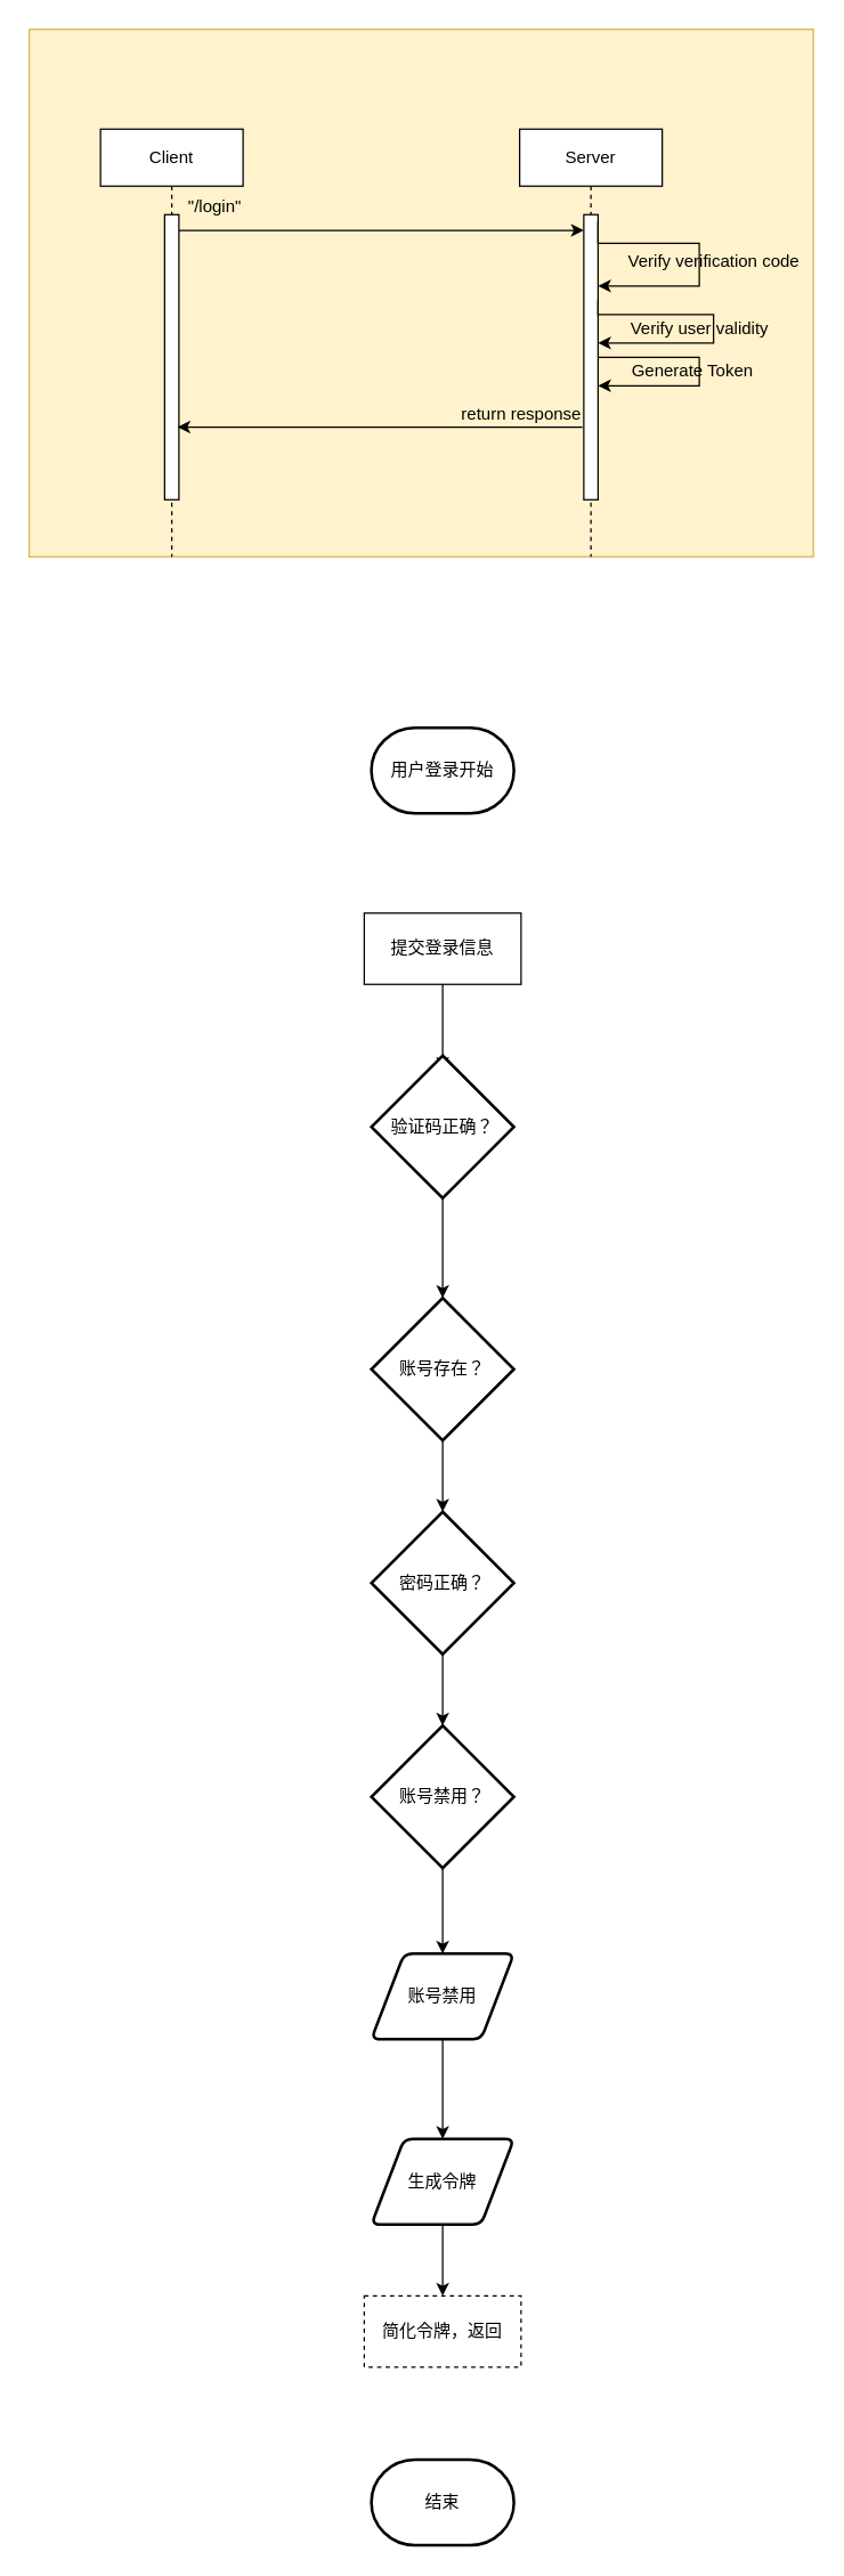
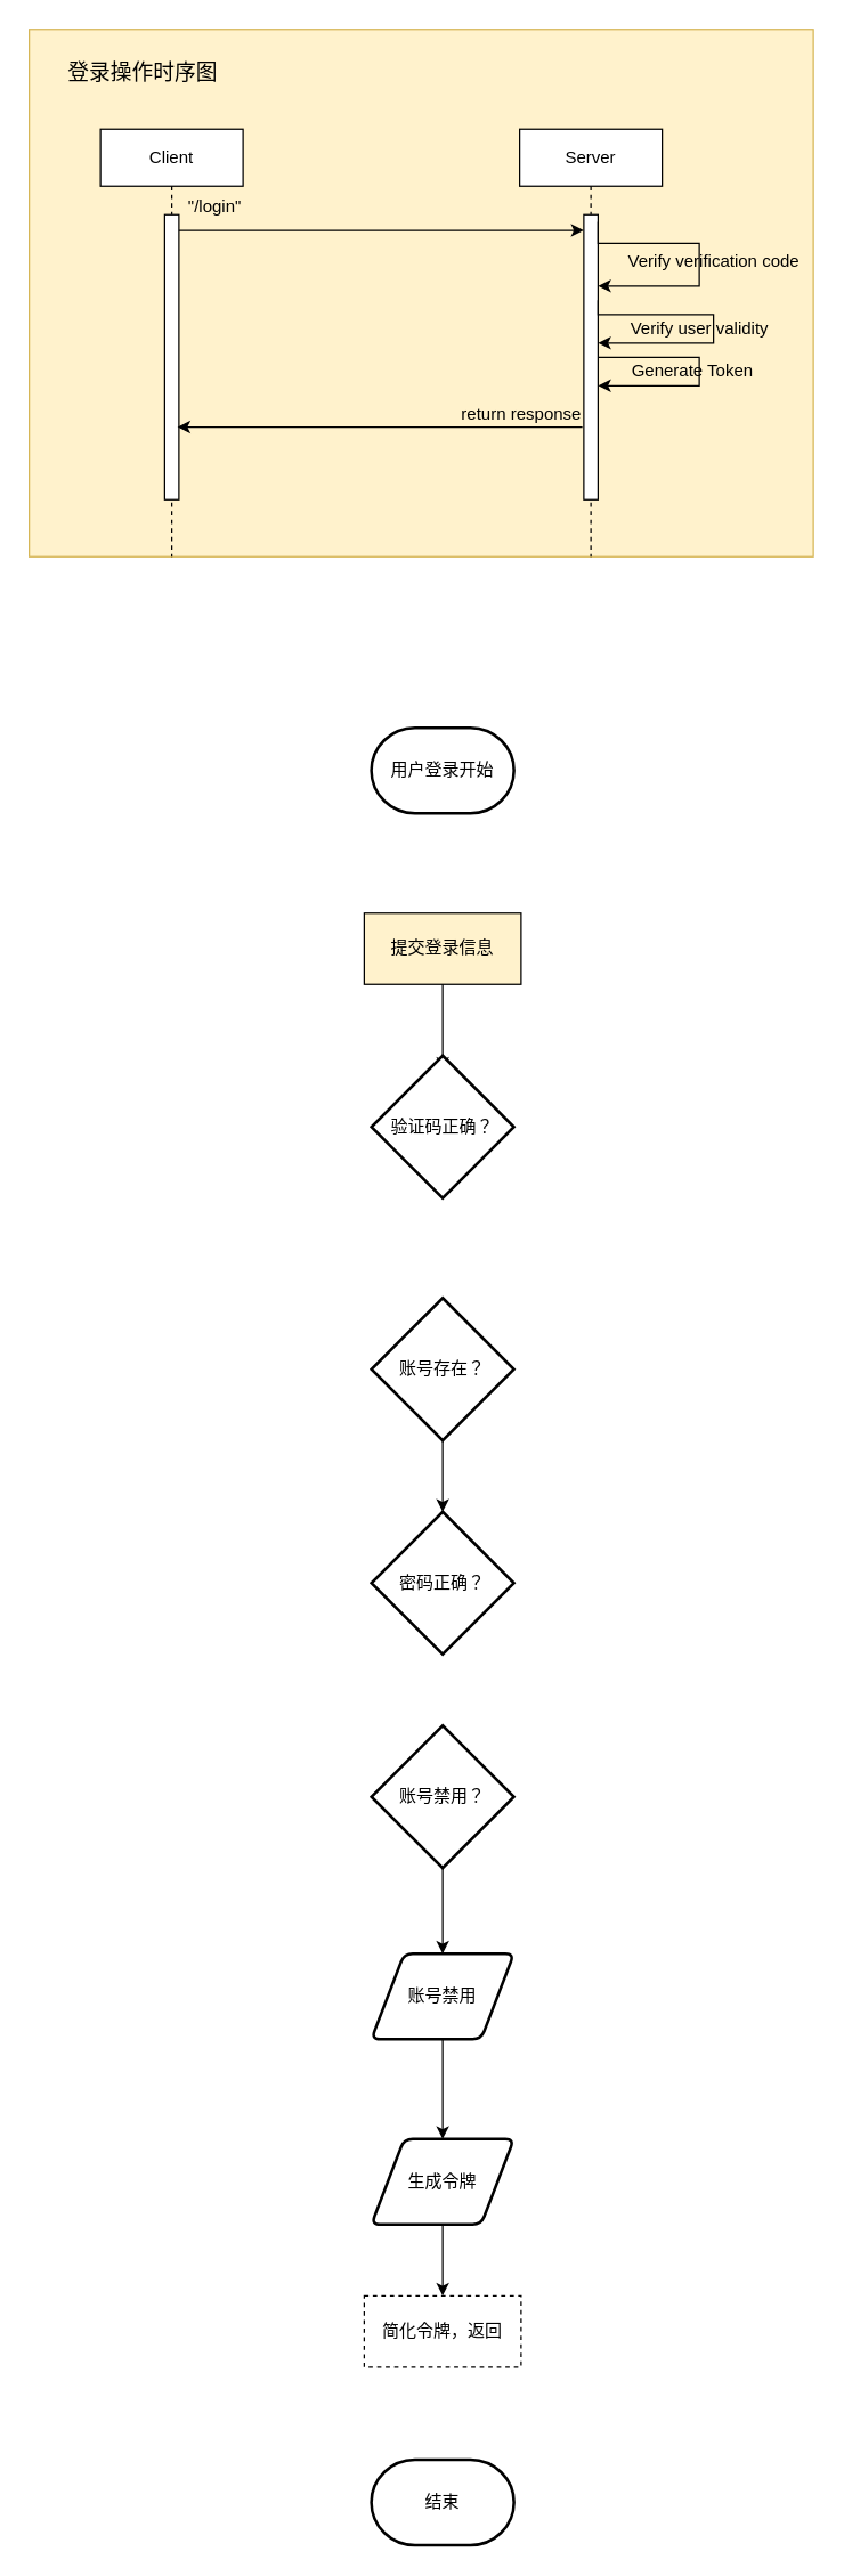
  <mxCell id="0" />
  <mxCell id="1" parent="0" />
  <mxCell id="2" value="" style="rounded=0;whiteSpace=wrap;html=1;fillColor=#fff2cc;strokeColor=#d6b656;" vertex="1" parent="1"><mxGeometry x="20" y="20" width="550" height="370" as="geometry" /></mxCell>
  <mxCell id="3" value="Client" style="shape=umlLifeline;perimeter=lifelinePerimeter;whiteSpace=wrap;html=1;container=1;dropTarget=0;collapsible=0;recursiveResize=0;outlineConnect=0;portConstraint=eastwest;newEdgeStyle={&quot;curved&quot;:0,&quot;rounded&quot;:0};" vertex="1" parent="1"><mxGeometry x="70" y="90" width="100" height="300" as="geometry" /></mxCell>
  <mxCell id="4" value="" style="html=1;points=[[0,0,0,0,5],[0,1,0,0,-5],[1,0,0,0,5],[1,1,0,0,-5]];perimeter=orthogonalPerimeter;outlineConnect=0;targetShapes=umlLifeline;portConstraint=eastwest;newEdgeStyle={&quot;curved&quot;:0,&quot;rounded&quot;:0};" vertex="1" parent="3"><mxGeometry x="45" y="60" width="10" height="200" as="geometry" /></mxCell>
  <mxCell id="5" style="edgeStyle=orthogonalEdgeStyle;rounded=0;orthogonalLoop=1;jettySize=auto;html=1;curved=0;exitX=1;exitY=0;exitDx=0;exitDy=5;exitPerimeter=0;entryX=0;entryY=0;entryDx=0;entryDy=5;entryPerimeter=0;" edge="1" parent="1"><mxGeometry relative="1" as="geometry"><mxPoint x="125" y="161" as="sourcePoint" /><mxPoint x="409" y="161" as="targetPoint" /></mxGeometry></mxCell>
  <mxCell id="6" value="Server" style="shape=umlLifeline;perimeter=lifelinePerimeter;whiteSpace=wrap;html=1;container=1;dropTarget=0;collapsible=0;recursiveResize=0;outlineConnect=0;portConstraint=eastwest;newEdgeStyle={&quot;curved&quot;:0,&quot;rounded&quot;:0};" vertex="1" parent="1"><mxGeometry x="364" y="90" width="100" height="300" as="geometry" /></mxCell>
  <mxCell id="7" value="" style="html=1;points=[[0,0,0,0,5],[0,1,0,0,-5],[1,0,0,0,5],[1,1,0,0,-5]];perimeter=orthogonalPerimeter;outlineConnect=0;targetShapes=umlLifeline;portConstraint=eastwest;newEdgeStyle={&quot;curved&quot;:0,&quot;rounded&quot;:0};" vertex="1" parent="6"><mxGeometry x="45" y="60" width="10" height="200" as="geometry" /></mxCell>
  <mxCell id="8" style="edgeStyle=orthogonalEdgeStyle;rounded=0;orthogonalLoop=1;jettySize=auto;html=1;curved=0;exitX=1;exitY=0;exitDx=0;exitDy=5;exitPerimeter=0;" edge="1" parent="6" source="7" target="7"><mxGeometry relative="1" as="geometry"><Array as="points"><mxPoint x="55" y="80" /><mxPoint x="126" y="80" /><mxPoint x="126" y="110" /></Array></mxGeometry></mxCell>
  <mxCell id="9" value="&quot;/login&quot;" style="text;html=1;align=center;verticalAlign=middle;resizable=0;points=[];autosize=1;strokeColor=none;fillColor=none;" vertex="1" parent="1"><mxGeometry x="120" y="130" width="60" height="30" as="geometry" /></mxCell>
  <mxCell id="10" value="Verify verification code" style="text;html=1;align=center;verticalAlign=middle;resizable=0;points=[];autosize=1;strokeColor=none;fillColor=none;" vertex="1" parent="1"><mxGeometry x="430" y="168" width="140" height="30" as="geometry" /></mxCell>
  <mxCell id="11" style="edgeStyle=orthogonalEdgeStyle;rounded=0;orthogonalLoop=1;jettySize=auto;html=1;curved=0;" edge="1" parent="1" target="7"><mxGeometry relative="1" as="geometry"><mxPoint x="419" y="210" as="sourcePoint" /><mxPoint x="419" y="230" as="targetPoint" /><Array as="points"><mxPoint x="419" y="220" /><mxPoint x="500" y="220" /><mxPoint x="500" y="240" /></Array></mxGeometry></mxCell>
  <mxCell id="12" value="Verify user validity" style="text;html=1;align=center;verticalAlign=middle;resizable=0;points=[];autosize=1;strokeColor=none;fillColor=none;" vertex="1" parent="1"><mxGeometry x="430" y="215" width="120" height="30" as="geometry" /></mxCell>
  <mxCell id="13" style="edgeStyle=orthogonalEdgeStyle;rounded=0;orthogonalLoop=1;jettySize=auto;html=1;curved=0;elbow=vertical;" edge="1" parent="1" target="7"><mxGeometry relative="1" as="geometry"><mxPoint x="419" y="250" as="sourcePoint" /><mxPoint x="419" y="290" as="targetPoint" /><Array as="points"><mxPoint x="490" y="250" /><mxPoint x="490" y="270" /></Array></mxGeometry></mxCell>
  <mxCell id="14" value="Generate Token" style="text;html=1;align=center;verticalAlign=middle;resizable=0;points=[];autosize=1;strokeColor=none;fillColor=none;" vertex="1" parent="1"><mxGeometry x="430" y="245" width="110" height="30" as="geometry" /></mxCell>
  <mxCell id="15" style="edgeStyle=orthogonalEdgeStyle;rounded=0;orthogonalLoop=1;jettySize=auto;html=1;curved=0;exitX=0;exitY=1;exitDx=0;exitDy=-5;exitPerimeter=0;entryX=1;entryY=1;entryDx=0;entryDy=-5;entryPerimeter=0;" edge="1" parent="1"><mxGeometry relative="1" as="geometry"><mxPoint x="408" y="299" as="sourcePoint" /><mxPoint x="124" y="299" as="targetPoint" /></mxGeometry></mxCell>
  <mxCell id="16" value="return response" style="text;html=1;align=center;verticalAlign=middle;resizable=0;points=[];autosize=1;strokeColor=none;fillColor=none;" vertex="1" parent="1"><mxGeometry x="310" y="275" width="110" height="30" as="geometry" /></mxCell>
+ <mxCell id="17" value="登录操作时序图" style="text;html=1;align=center;verticalAlign=middle;whiteSpace=wrap;rounded=0;fontSize=15;" vertex="1" parent="1"><mxGeometry x="30" y="35" width="140" height="30" as="geometry" /></mxCell>
  <mxCell id="18" value="用户登录开始" style="strokeWidth=2;html=1;shape=mxgraph.flowchart.terminator;whiteSpace=wrap;" vertex="1" parent="1"><mxGeometry x="260" y="510" width="100" height="60" as="geometry" /></mxCell>
- <mxCell id="19" value="提交登录信息" style="html=1;whiteSpace=wrap;" vertex="1" parent="1"><mxGeometry x="255" y="640" width="110" height="50" as="geometry" /></mxCell>
+ <mxCell id="19" value="提交登录信息" style="html=1;whiteSpace=wrap;fillColor=#fff2cc;" vertex="1" parent="1"><mxGeometry x="255" y="640" width="110" height="50" as="geometry" /></mxCell>
  <mxCell id="20" style="edgeStyle=orthogonalEdgeStyle;rounded=0;orthogonalLoop=1;jettySize=auto;html=1;exitX=0.5;exitY=1;exitDx=0;exitDy=0;entryX=0.5;entryY=0;entryDx=0;entryDy=0;entryPerimeter=0;" edge="1" parent="1" source="19"><mxGeometry relative="1" as="geometry"><mxPoint x="310" y="750" as="targetPoint" /></mxGeometry></mxCell>
  <mxCell id="21" value="账号存在？" style="strokeWidth=2;html=1;shape=mxgraph.flowchart.decision;whiteSpace=wrap;" vertex="1" parent="1"><mxGeometry x="260" y="910" width="100" height="100" as="geometry" /></mxCell>
  <mxCell id="22" value="密码正确？" style="strokeWidth=2;html=1;shape=mxgraph.flowchart.decision;whiteSpace=wrap;" vertex="1" parent="1"><mxGeometry x="260" y="1060" width="100" height="100" as="geometry" /></mxCell>
  <mxCell id="23" style="edgeStyle=orthogonalEdgeStyle;rounded=0;orthogonalLoop=1;jettySize=auto;html=1;exitX=0.5;exitY=1;exitDx=0;exitDy=0;exitPerimeter=0;entryX=0.5;entryY=0;entryDx=0;entryDy=0;" edge="1" parent="1" source="24" target="30"><mxGeometry relative="1" as="geometry" /></mxCell>
  <mxCell id="24" value="账号禁用？" style="strokeWidth=2;html=1;shape=mxgraph.flowchart.decision;whiteSpace=wrap;" vertex="1" parent="1"><mxGeometry x="260" y="1210" width="100" height="100" as="geometry" /></mxCell>
  <mxCell id="25" style="edgeStyle=orthogonalEdgeStyle;rounded=0;orthogonalLoop=1;jettySize=auto;html=1;exitX=0.5;exitY=1;exitDx=0;exitDy=0;exitPerimeter=0;entryX=0.5;entryY=0;entryDx=0;entryDy=0;entryPerimeter=0;" edge="1" parent="1" source="21" target="22"><mxGeometry relative="1" as="geometry" /></mxCell>
- <mxCell id="26" style="edgeStyle=orthogonalEdgeStyle;rounded=0;orthogonalLoop=1;jettySize=auto;html=1;exitX=0.5;exitY=1;exitDx=0;exitDy=0;exitPerimeter=0;entryX=0.5;entryY=0;entryDx=0;entryDy=0;entryPerimeter=0;" edge="1" parent="1" source="22" target="24"><mxGeometry relative="1" as="geometry" /></mxCell>
  <mxCell id="27" value="验证码正确？" style="strokeWidth=2;html=1;shape=mxgraph.flowchart.decision;whiteSpace=wrap;" vertex="1" parent="1"><mxGeometry x="260" y="740" width="100" height="100" as="geometry" /></mxCell>
- <mxCell id="28" style="edgeStyle=orthogonalEdgeStyle;rounded=0;orthogonalLoop=1;jettySize=auto;html=1;exitX=0.5;exitY=1;exitDx=0;exitDy=0;exitPerimeter=0;entryX=0.5;entryY=0;entryDx=0;entryDy=0;entryPerimeter=0;" edge="1" parent="1" source="27" target="21"><mxGeometry relative="1" as="geometry" /></mxCell>
  <mxCell id="29" style="edgeStyle=orthogonalEdgeStyle;rounded=0;orthogonalLoop=1;jettySize=auto;html=1;exitX=0.5;exitY=1;exitDx=0;exitDy=0;entryX=0.5;entryY=0;entryDx=0;entryDy=0;" edge="1" parent="1" source="30" target="32"><mxGeometry relative="1" as="geometry" /></mxCell>
  <mxCell id="30" value="账号禁用" style="shape=parallelogram;html=1;strokeWidth=2;perimeter=parallelogramPerimeter;whiteSpace=wrap;rounded=1;arcSize=12;size=0.23;" vertex="1" parent="1"><mxGeometry x="260" y="1370" width="100" height="60" as="geometry" /></mxCell>
  <mxCell id="31" style="edgeStyle=orthogonalEdgeStyle;rounded=0;orthogonalLoop=1;jettySize=auto;html=1;exitX=0.5;exitY=1;exitDx=0;exitDy=0;entryX=0.5;entryY=0;entryDx=0;entryDy=0;" edge="1" parent="1" source="32" target="33"><mxGeometry relative="1" as="geometry" /></mxCell>
  <mxCell id="32" value="生成令牌" style="shape=parallelogram;html=1;strokeWidth=2;perimeter=parallelogramPerimeter;whiteSpace=wrap;rounded=1;arcSize=12;size=0.23;" vertex="1" parent="1"><mxGeometry x="260" y="1500" width="100" height="60" as="geometry" /></mxCell>
  <mxCell id="33" value="简化令牌，返回" style="html=1;whiteSpace=wrap;dashed=1;" vertex="1" parent="1"><mxGeometry x="255" y="1610" width="110" height="50" as="geometry" /></mxCell>
  <mxCell id="34" value="结束" style="strokeWidth=2;html=1;shape=mxgraph.flowchart.terminator;whiteSpace=wrap;" vertex="1" parent="1"><mxGeometry x="260" y="1725" width="100" height="60" as="geometry" /></mxCell>
